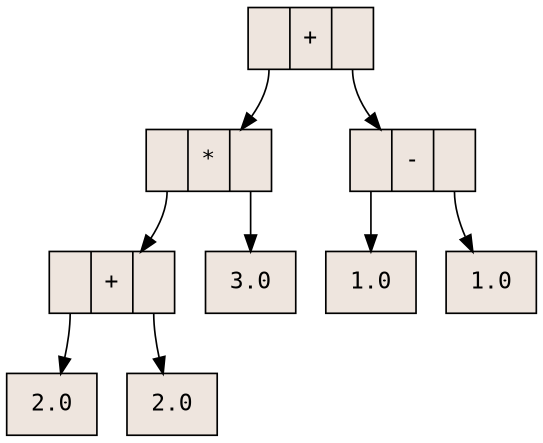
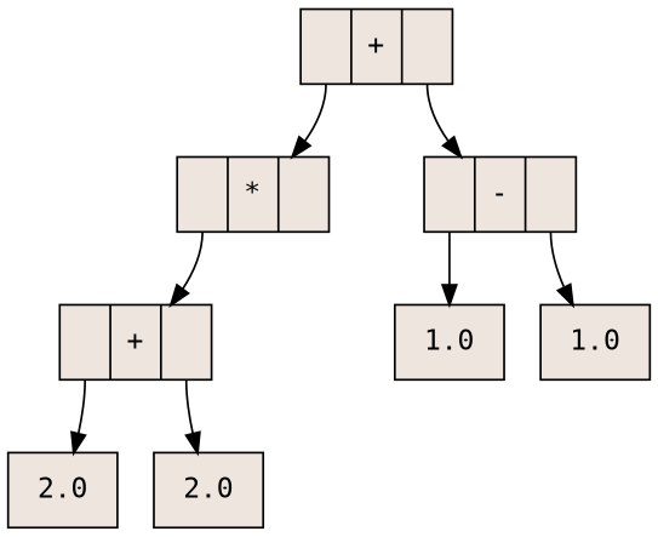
  digraph {
    rankdir=TB
    fontname="DejaVu Sans Mono"
    node [fillcolor=seashell2 shape=record style=filled fontname="DejaVu Sans Mono"]
    edge [tailport=C0 fontname="DejaVu Sans Mono"]
    n1 [label="<C0>|+|<C1>"]
    n2 [label="<C0>|*|<C1>"]
    n3 [label="<C0>|-|<C1>"]
    n4 [label="<C0>|+|<C1>"]
-   n5 [label=3.0]
    n6 [label=2.0]
    n7 [label=2.0]
    n8 [label=1.0]
    n9 [label=1.0]
    n1 -> n2
    n1 -> n3 [tailport=C1]
    n2 -> n4
-   n2 -> n5 [tailport=C1]
    n3 -> n8
    n3 -> n9 [tailport=C1]
    n4 -> n6
    n4 -> n7 [tailport=C1]
  }
